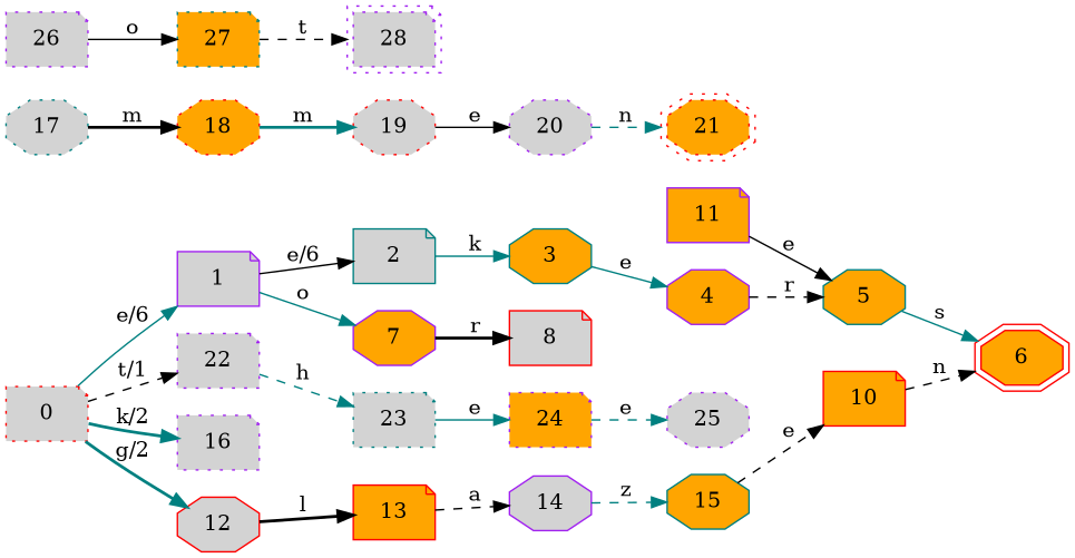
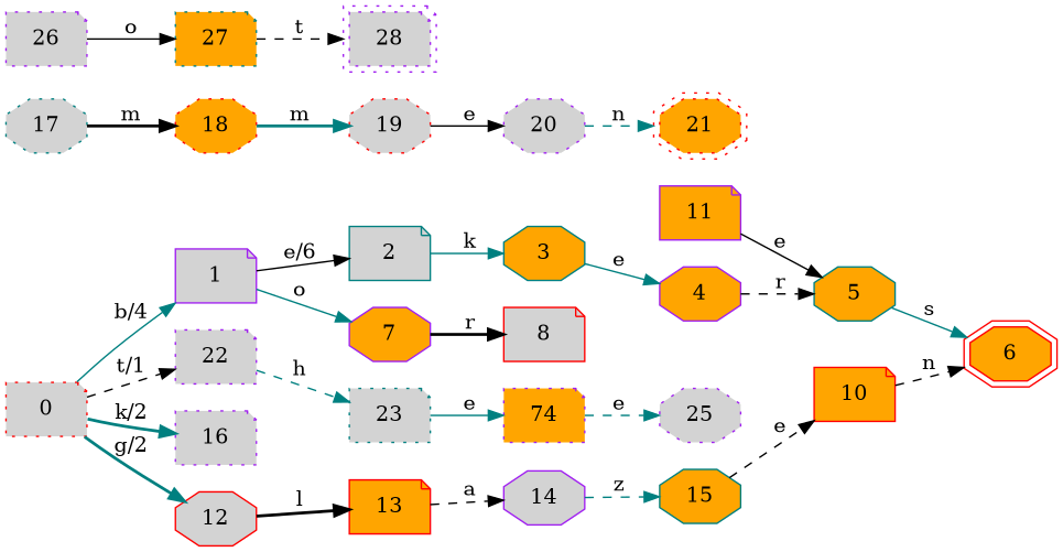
  digraph {
    labeljust=l
    labelloc=l
    rankdir=LR
    node [color=purple fillcolor=lightgrey shape=note style="dotted,filled"]
    edge [color=teal style=solid]
    0 [color=red]
    1 [style=filled]
    12 [color=red shape=octagon style=filled]
    16
    22
    2 [color=teal style=filled]
    7 [fillcolor=orange shape=octagon style=filled]
    13 [color=red fillcolor=orange style=filled]
    23 [color=teal]
    3 [color=teal fillcolor=orange shape=octagon style=filled]
    8 [color=red style=filled]
    4 [fillcolor=orange shape=octagon style=filled]
    5 [color=teal fillcolor=orange shape=octagon style=filled]
    6 [color=red fillcolor=orange peripheries=2 shape=octagon style=filled]
    10 [color=red fillcolor=orange style=filled]
    11 [fillcolor=orange style=filled]
    14 [shape=octagon style=filled]
    15 [color=teal fillcolor=orange shape=octagon style=filled]
    17 [color=teal shape=octagon]
    18 [color=red fillcolor=orange shape=octagon]
    19 [color=red shape=octagon]
    20 [shape=octagon]
    21 [color=red fillcolor=orange peripheries=2 shape=octagon]
-   24 [fillcolor=orange]
+   24 [fillcolor=orange label=74]
    25 [shape=octagon]
    26
    27 [color=teal fillcolor=orange]
    28 [peripheries=2]
-   0 -> 1 [label="e/6"]
+   0 -> 1 [label="b/4"]
    0 -> 12 [label="g/2" style=bold]
    0 -> 16 [label="k/2" style=bold]
    0 -> 22 [color=black label="t/1" style=dashed]
    1 -> 2 [color=black label="e/6"]
    1 -> 7 [label=o]
    12 -> 13 [color=black label=l style=bold]
    22 -> 23 [label=h style=dashed]
    2 -> 3 [label=k]
    7 -> 8 [color=black label=r style=bold]
    13 -> 14 [color=black label=a style=dashed]
    23 -> 24 [label=e]
    3 -> 4 [label=e]
    4 -> 5 [color=black label=r style=dashed]
    5 -> 6 [label=s]
    10 -> 6 [color=black label=n style=dashed]
    11 -> 5 [color=black label=e]
    14 -> 15 [label=z style=dashed]
    15 -> 10 [color=black label=e style=dashed]
    17 -> 18 [color=black label=m style=bold]
    18 -> 19 [label=m style=bold]
    19 -> 20 [color=black label=e]
    20 -> 21 [label=n style=dashed]
    24 -> 25 [label=e style=dashed]
    26 -> 27 [color=black label=o]
    27 -> 28 [color=black label=t style=dashed]
  }
